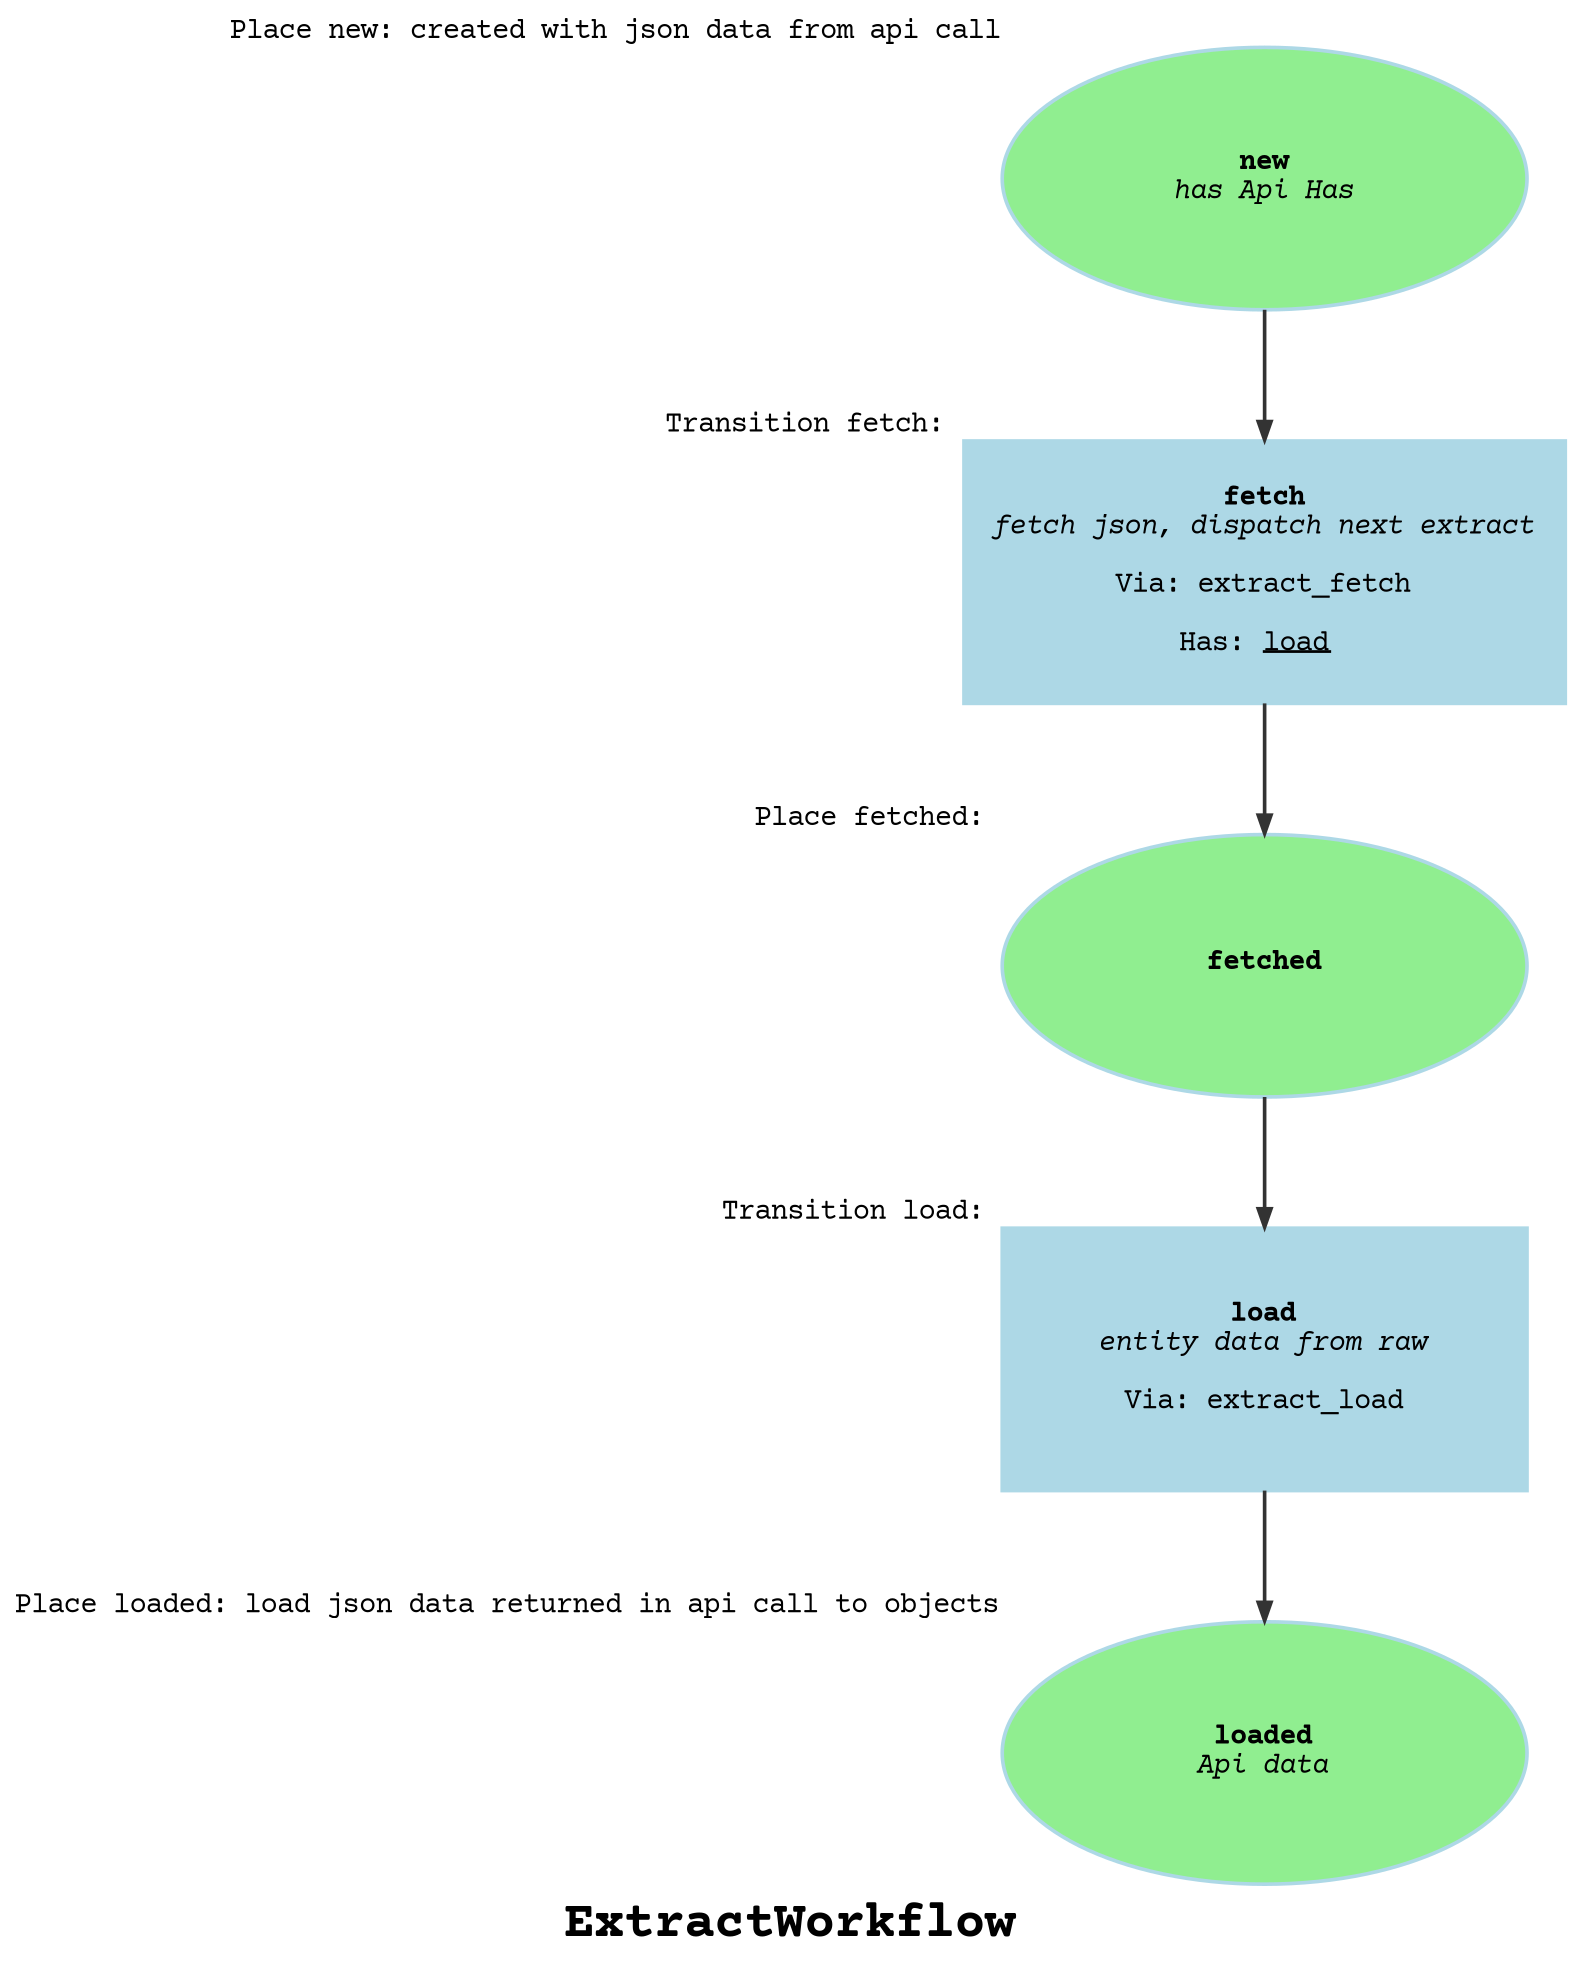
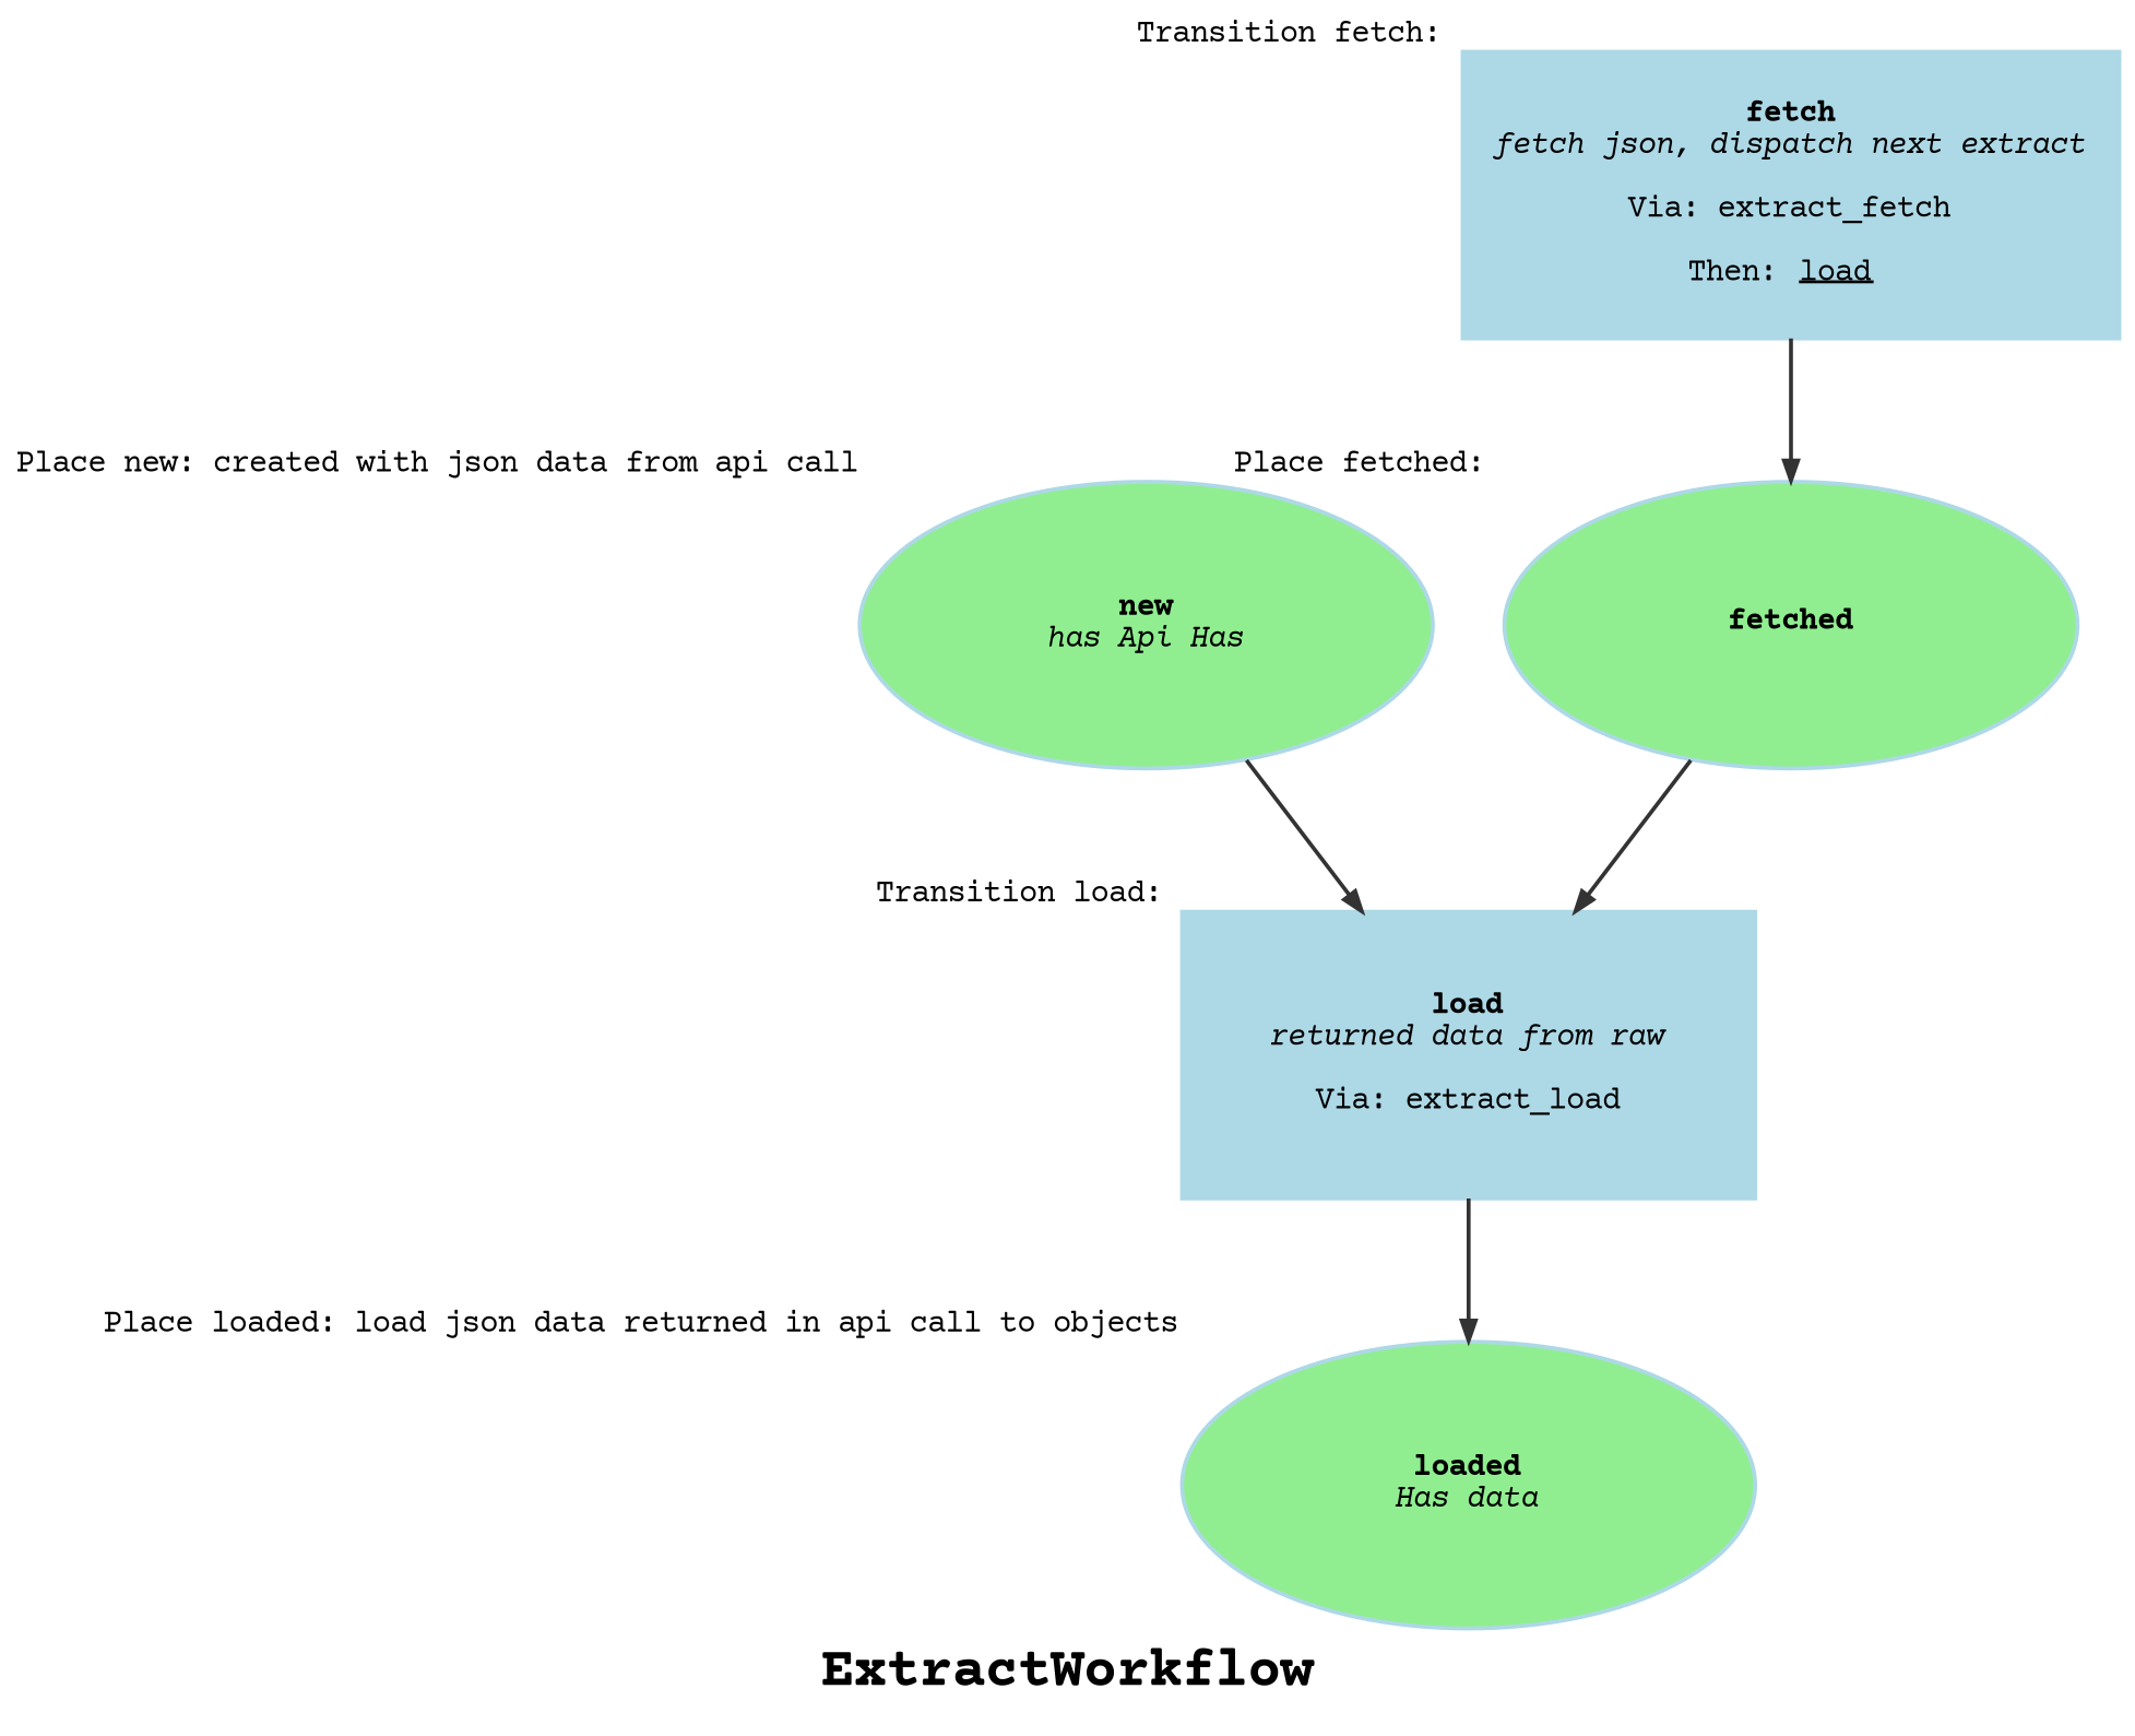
  digraph {
    fontname="Courier Prime"
    label=<<B>ExtractWorkflow</B>>
    rankdir=TB
    node [color=lightBlue fillcolor=lightgreen fixedsize=false fontname="Courier Prime" fontsize=8 shape=oval style=filled]
    edge [arrowhead=normal arrowsize=0.5 color="#333333" fontname="Courier Prime" fontsize=7 style=solid]
    n1 [height=1 label=<<B>new</B><BR/><I>has Api Has</I>> width=2 xlabel="Place new: created with json data from api call"]
-   n2 [height=1 label=<<B>fetch</B><BR/><I>fetch json, dispatch next extract</I><BR/><BR/>Via: extract_fetch<BR/><BR/>Has: <U>load</U> > shape=box width=2 xlabel="Transition fetch: " fillcolor=""]
+   n2 [height=1 label=<<B>fetch</B><BR/><I>fetch json, dispatch next extract</I><BR/><BR/>Via: extract_fetch<BR/><BR/>Then: <U>load</U> > shape=box width=2 xlabel="Transition fetch: " fillcolor=""]
    n3 [height=1 label=<<B>fetched</B>> width=2 xlabel="Place fetched: "]
-   n4 [height=1 label=<<B>loaded</B><BR/><I>Api data</I>> width=2 xlabel="Place loaded: load json data returned in api call to objects"]
-   n5 [height=1 label=<<B>load</B><BR/><I>entity data from raw</I><BR/><BR/>Via: extract_load> shape=box width=2 xlabel="Transition load: " fillcolor=""]
-   n1 -> n2
+   n4 [height=1 label=<<B>loaded</B><BR/><I>Has data</I>> width=2 xlabel="Place loaded: load json data returned in api call to objects"]
+   n5 [height=1 label=<<B>load</B><BR/><I>returned data from raw</I><BR/><BR/>Via: extract_load> shape=box width=2 xlabel="Transition load: " fillcolor=""]
+   n1 -> n5
    n2 -> n3
    n3 -> n5
    n5 -> n4
  }
